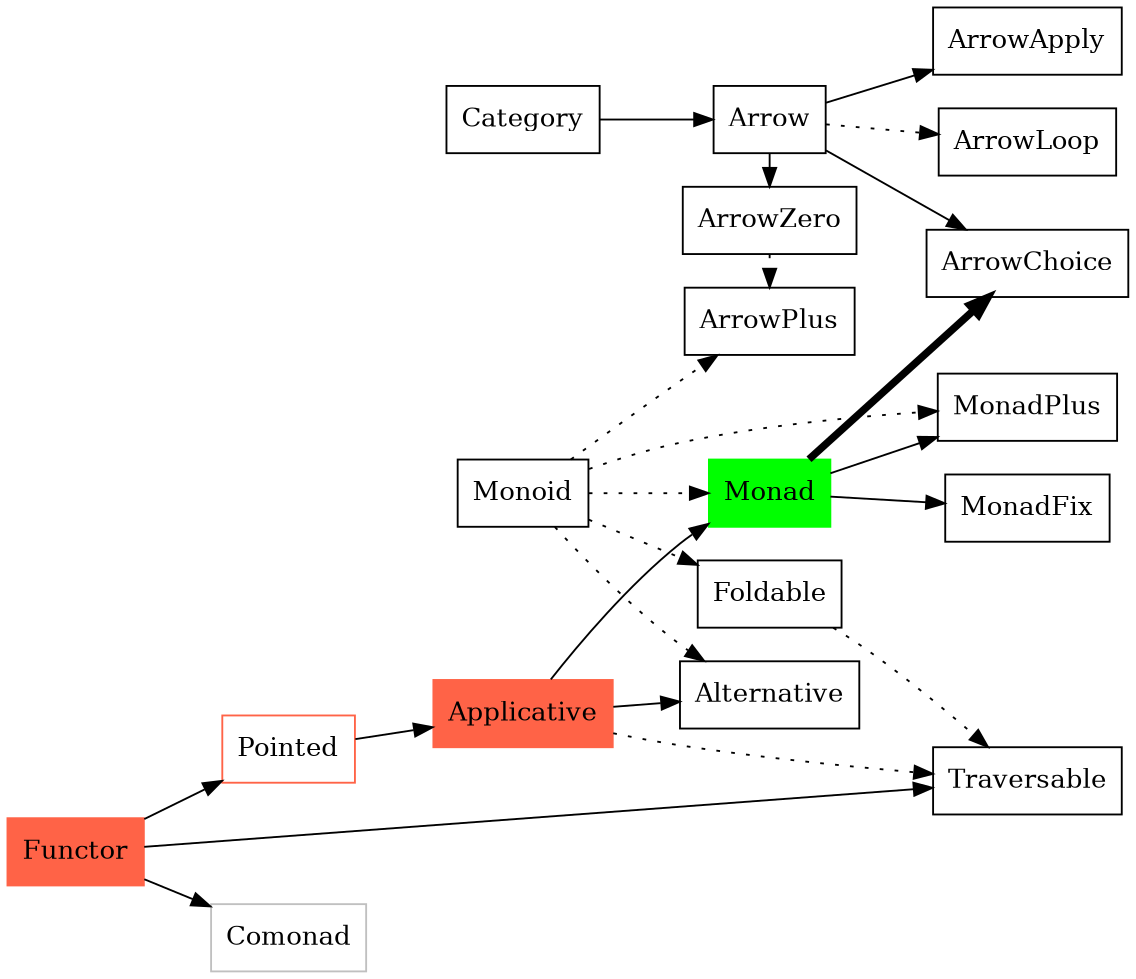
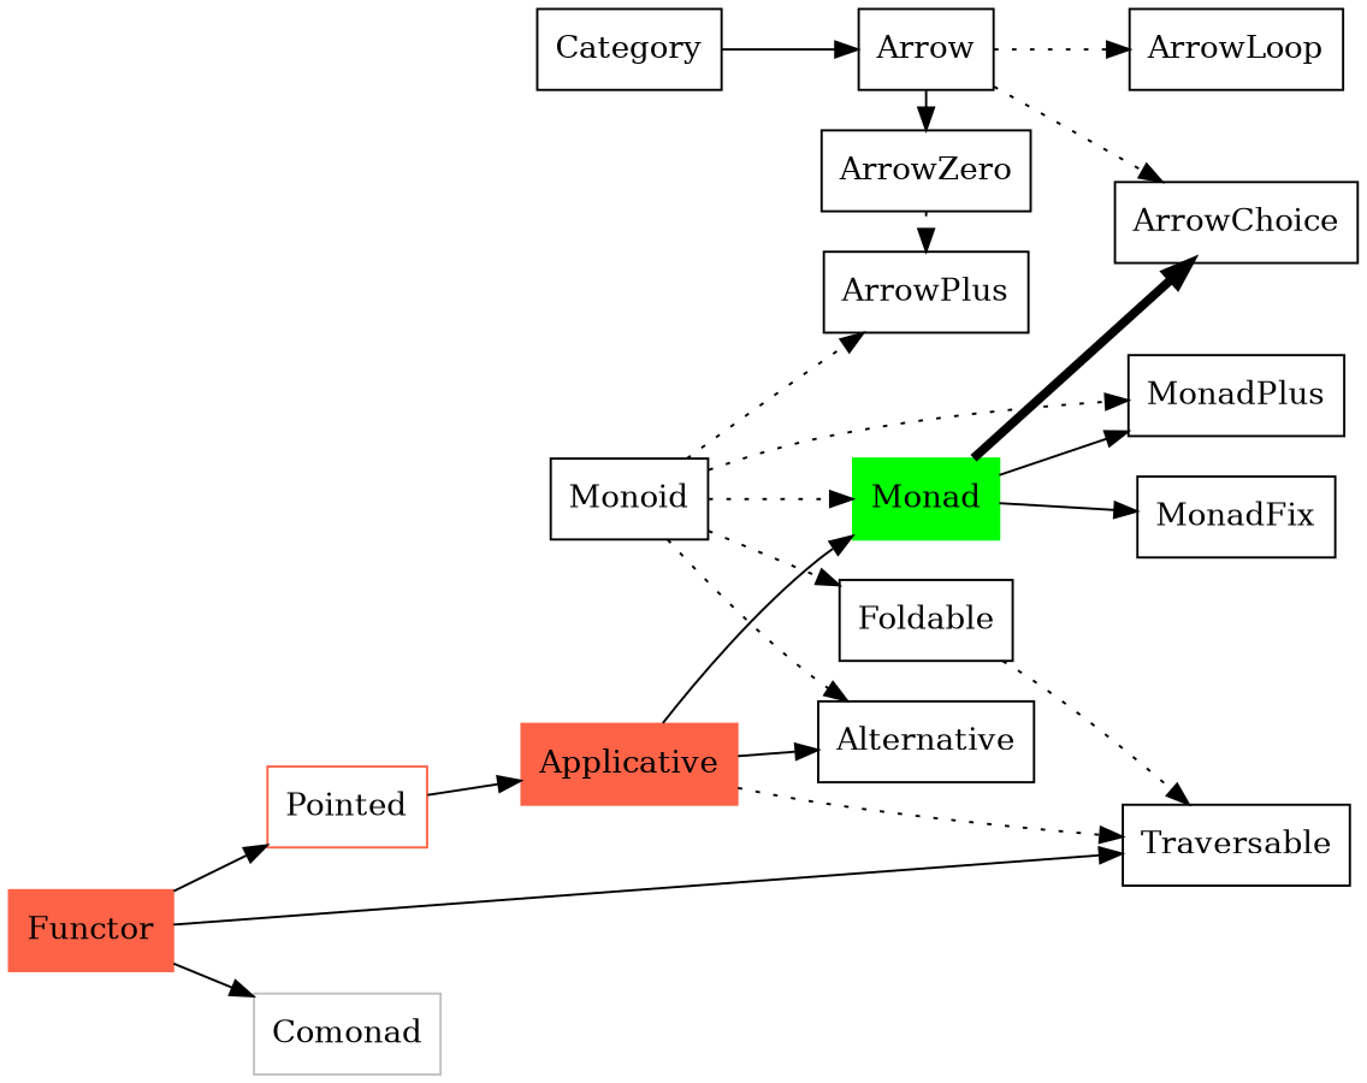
  digraph {
    rankdir=LR
    node [shape=box]
    Arrow
    ArrowZero
    ArrowPlus
-   ArrowApply
    ArrowChoice
    ArrowLoop
    Functor [color=tomato style=filled]
    Pointed [color=tomato]
    Traversable
    Comonad [color=grey]
    Applicative [color=tomato style=filled]
    Monad [color=green style=filled]
    Alternative
    MonadPlus
    MonadFix
    Monoid
    Foldable
    Category
    subgraph sub_1 {
      rank=same
      Arrow
      ArrowZero
      ArrowPlus
    }
    Arrow -> ArrowZero
-   Arrow -> ArrowApply
-   Arrow -> ArrowChoice
+   Arrow -> ArrowChoice [style=dotted]
    Arrow -> ArrowLoop [style=dotted]
    ArrowZero -> ArrowPlus [style=dotted]
    Functor -> Pointed
    Functor -> Traversable
    Functor -> Comonad
    Pointed -> Applicative
    Applicative -> Traversable [style=dotted]
    Applicative -> Monad
    Applicative -> Alternative
    Monad -> ArrowChoice [arrowtail=normal style="setlinewidth(4)"]
    Monad -> MonadPlus
    Monad -> MonadFix
    Monoid -> ArrowPlus [style=dotted]
    Monoid -> Monad [style=dotted]
    Monoid -> Alternative [style=dotted]
    Monoid -> MonadPlus [style=dotted]
    Monoid -> Foldable [style=dotted]
    Foldable -> Traversable [style=dotted]
    Category -> Arrow
  }
